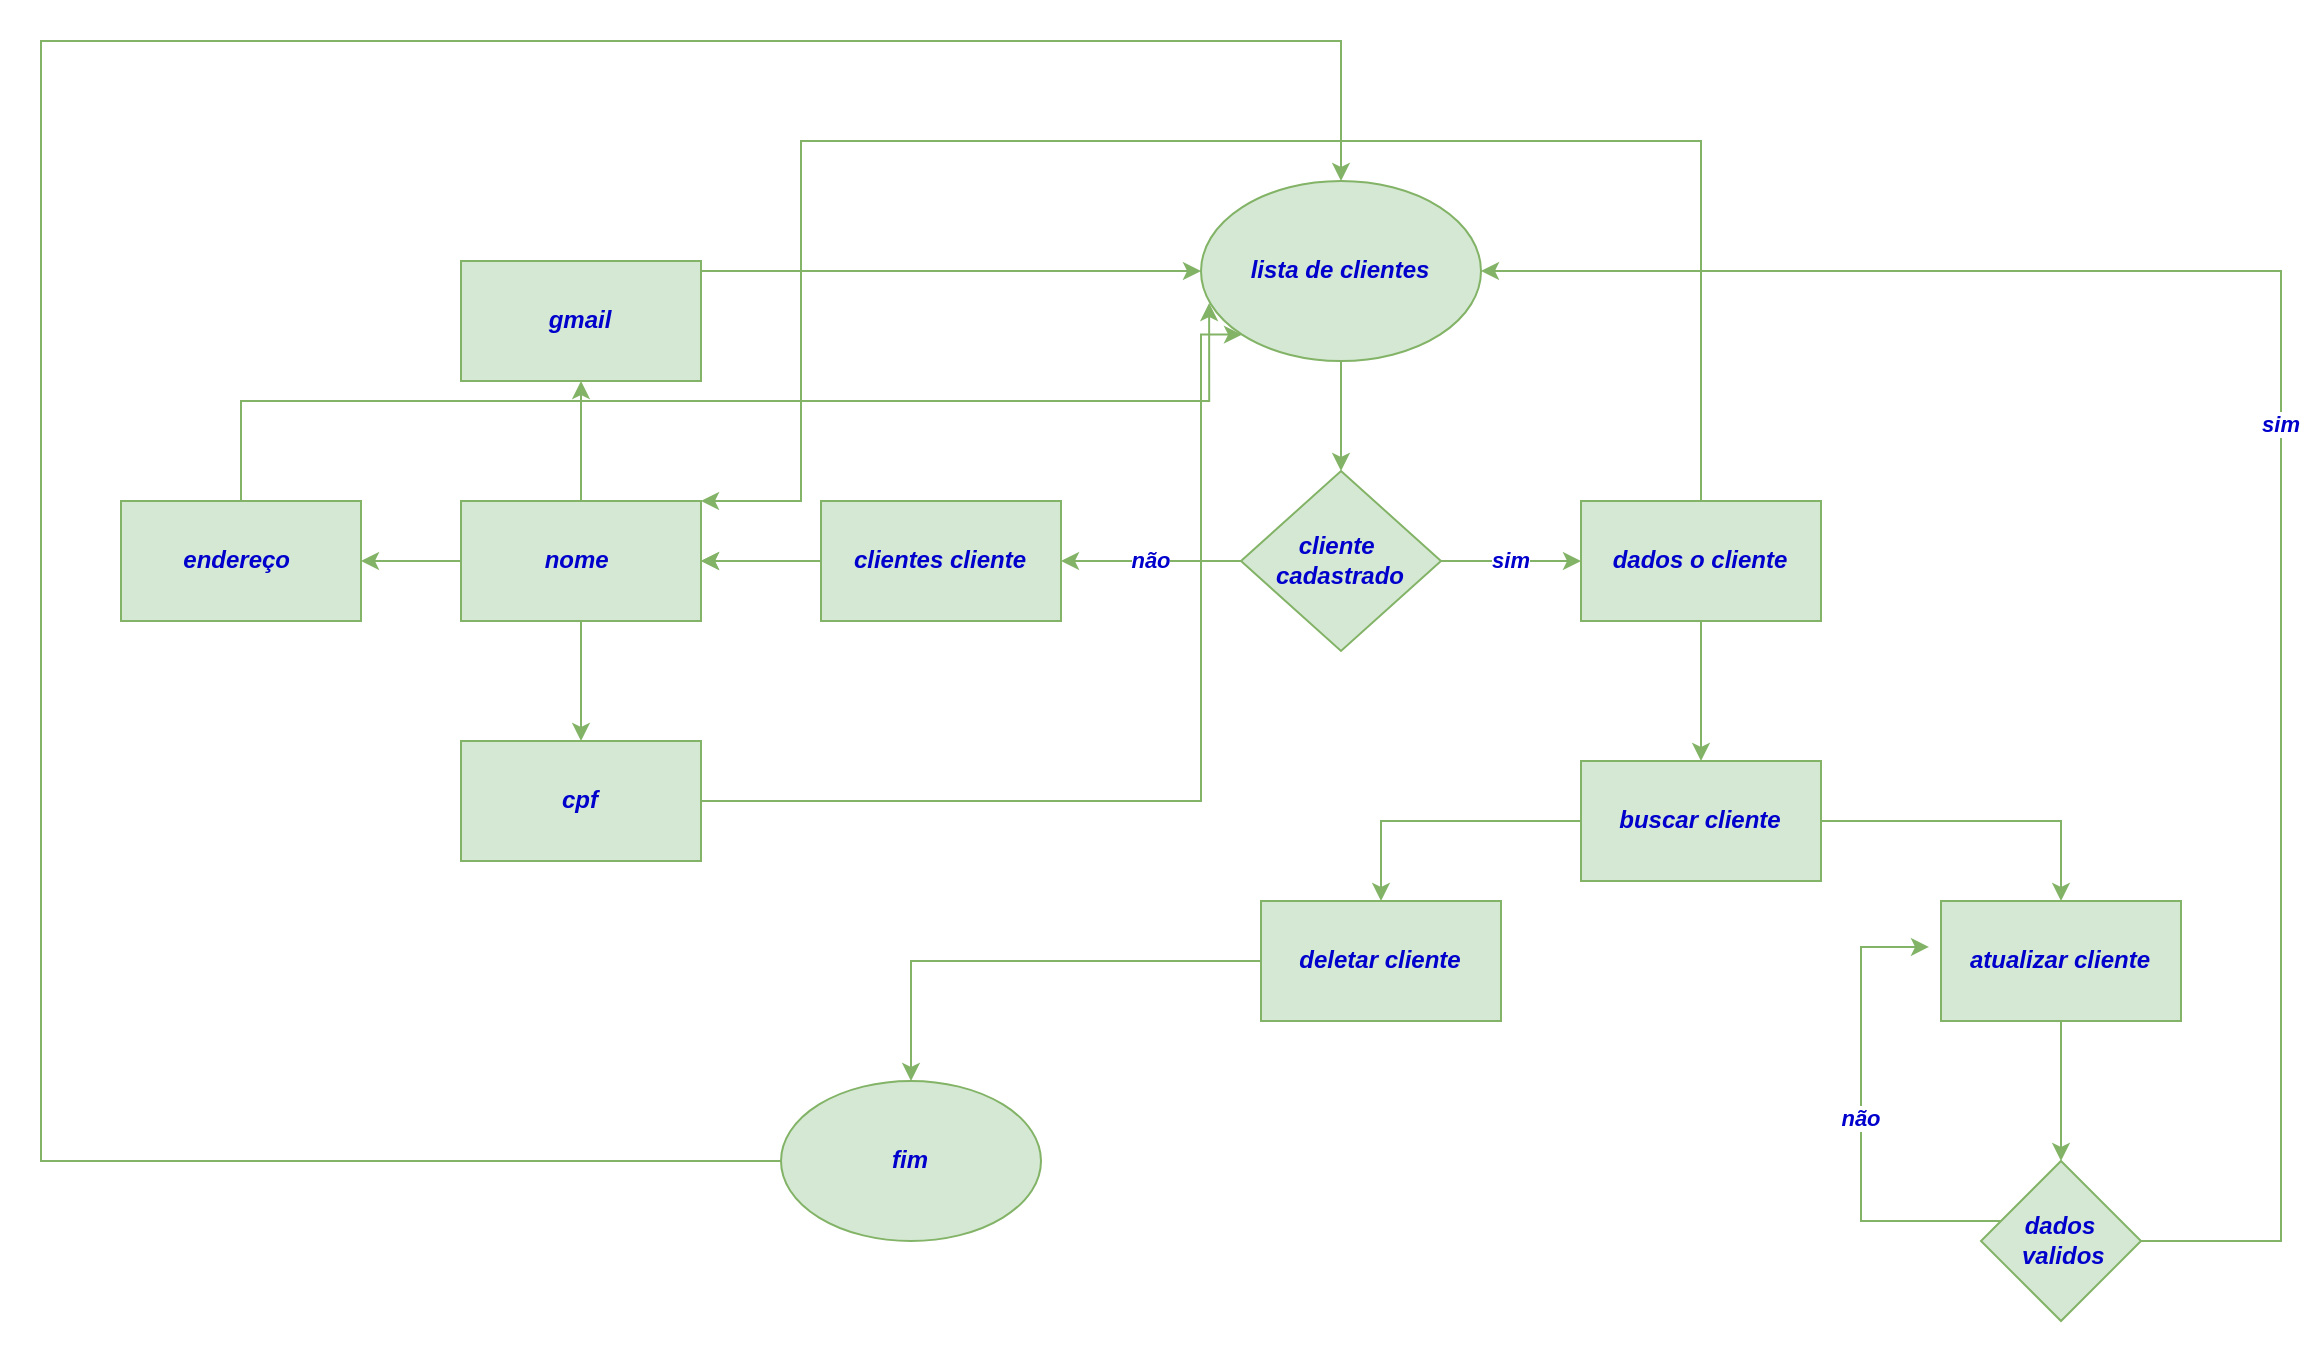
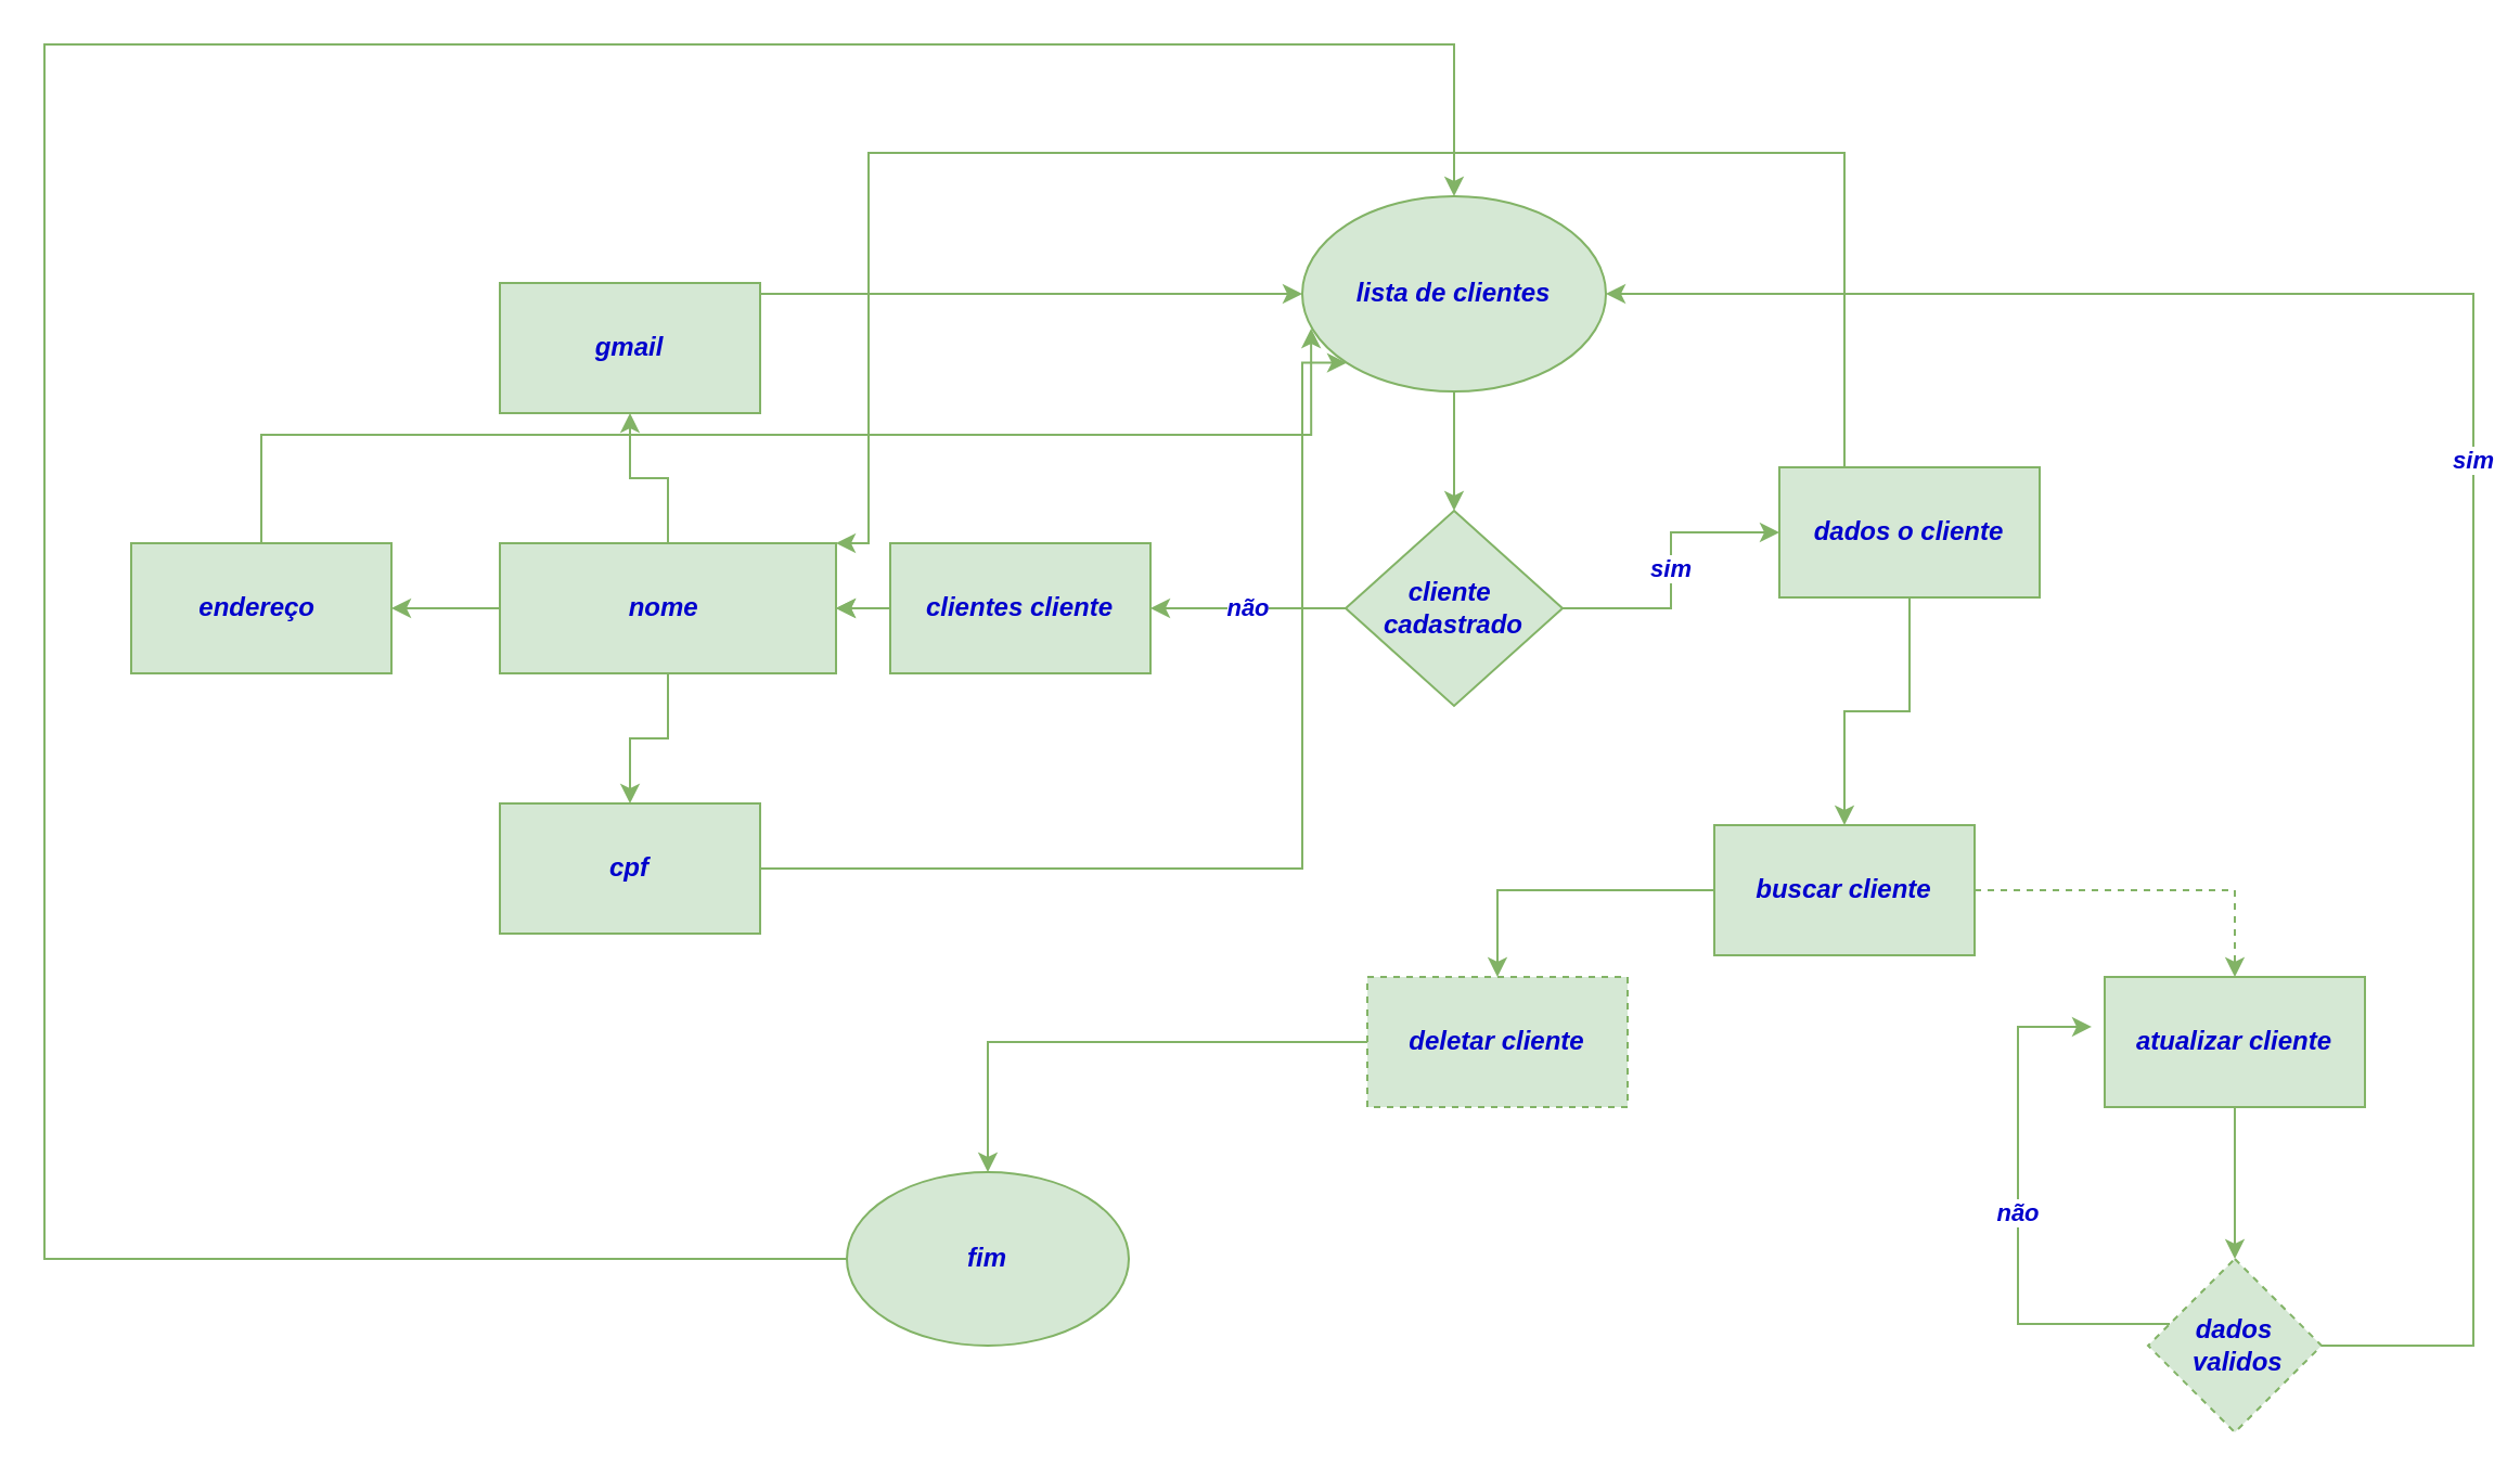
  <mxCell id="0" />
  <mxCell id="1" parent="0" />
  <mxCell id="2" value="" style="edgeStyle=orthogonalEdgeStyle;rounded=0;orthogonalLoop=1;jettySize=auto;html=1;fillColor=#d5e8d4;strokeColor=#82b366;fontStyle=3;horizontal=1;verticalAlign=middle;align=center;textShadow=0;fontColor=#0000CC;" edge="1" parent="1" source="3" target="15"><mxGeometry relative="1" as="geometry" /></mxCell>
  <mxCell id="3" value="lista de clientes" style="ellipse;whiteSpace=wrap;html=1;fillColor=#d5e8d4;strokeColor=#82b366;fontStyle=3;horizontal=1;verticalAlign=middle;align=center;textShadow=0;fontColor=#0000CC;" vertex="1" parent="1"><mxGeometry x="600" width="140" height="90" as="geometry" y="90" /></mxCell>
  <mxCell id="4" value="" style="edgeStyle=orthogonalEdgeStyle;rounded=0;orthogonalLoop=1;jettySize=auto;html=1;fillColor=#d5e8d4;strokeColor=#82b366;fontStyle=3;horizontal=1;verticalAlign=middle;align=center;textShadow=0;fontColor=#0000CC;" edge="1" parent="1" source="7" target="9"><mxGeometry relative="1" as="geometry" /></mxCell>
  <mxCell id="5" value="" style="edgeStyle=orthogonalEdgeStyle;rounded=0;orthogonalLoop=1;jettySize=auto;html=1;fillColor=#d5e8d4;strokeColor=#82b366;fontStyle=3;horizontal=1;verticalAlign=middle;align=center;textShadow=0;fontColor=#0000CC;" edge="1" parent="1" source="7" target="11"><mxGeometry relative="1" as="geometry" /></mxCell>
  <mxCell id="6" value="" style="edgeStyle=orthogonalEdgeStyle;rounded=0;orthogonalLoop=1;jettySize=auto;html=1;fillColor=#d5e8d4;strokeColor=#82b366;fontStyle=3;horizontal=1;verticalAlign=middle;align=center;textShadow=0;fontColor=#0000CC;" edge="1" parent="1" source="7" target="12"><mxGeometry relative="1" as="geometry" /></mxCell>
- <mxCell id="7" value="nome&amp;nbsp;" style="whiteSpace=wrap;html=1;fillColor=#d5e8d4;strokeColor=#82b366;fontStyle=3;horizontal=1;verticalAlign=middle;align=center;textShadow=0;fontColor=#0000CC;" vertex="1" parent="1"><mxGeometry x="230" y="250" width="120" height="60" as="geometry" /></mxCell>
+ <mxCell id="7" value="nome&amp;nbsp;" style="whiteSpace=wrap;html=1;fillColor=#d5e8d4;strokeColor=#82b366;fontStyle=3;horizontal=1;verticalAlign=middle;align=center;textShadow=0;fontColor=#0000CC;" vertex="1" parent="1"><mxGeometry x="230" y="250" width="155" height="60" as="geometry" /></mxCell>
  <mxCell id="8" style="edgeStyle=orthogonalEdgeStyle;rounded=0;orthogonalLoop=1;jettySize=auto;html=1;entryX=0;entryY=1;entryDx=0;entryDy=0;fillColor=#d5e8d4;strokeColor=#82b366;fontStyle=3;horizontal=1;verticalAlign=middle;align=center;textShadow=0;fontColor=#0000CC;" edge="1" parent="1" source="9" target="3"><mxGeometry relative="1" as="geometry"><Array as="points"><mxPoint x="600" y="400" /><mxPoint x="600" y="167" /></Array></mxGeometry></mxCell>
  <mxCell id="9" value="cpf" style="whiteSpace=wrap;html=1;fillColor=#d5e8d4;strokeColor=#82b366;fontStyle=3;horizontal=1;verticalAlign=middle;align=center;textShadow=0;fontColor=#0000CC;" vertex="1" parent="1"><mxGeometry x="230" y="370" width="120" height="60" as="geometry" /></mxCell>
  <mxCell id="10" style="edgeStyle=orthogonalEdgeStyle;rounded=0;orthogonalLoop=1;jettySize=auto;html=1;entryX=0;entryY=0.5;entryDx=0;entryDy=0;fillColor=#d5e8d4;strokeColor=#82b366;fontStyle=3;horizontal=1;verticalAlign=middle;align=center;textShadow=0;fontColor=#0000CC;" edge="1" parent="1" source="11" target="3"><mxGeometry relative="1" as="geometry"><Array as="points"><mxPoint x="420" y="135" /><mxPoint x="420" y="135" /></Array></mxGeometry></mxCell>
  <mxCell id="11" value="gmail" style="whiteSpace=wrap;html=1;fillColor=#d5e8d4;strokeColor=#82b366;fontStyle=3;horizontal=1;verticalAlign=middle;align=center;textShadow=0;fontColor=#0000CC;" vertex="1" parent="1"><mxGeometry x="230" y="130" width="120" height="60" as="geometry" /></mxCell>
  <mxCell id="12" value="endereço&amp;nbsp;" style="whiteSpace=wrap;html=1;fillColor=#d5e8d4;strokeColor=#82b366;fontStyle=3;horizontal=1;verticalAlign=middle;align=center;textShadow=0;fontColor=#0000CC;" vertex="1" parent="1"><mxGeometry x="60" y="250" width="120" height="60" as="geometry" /></mxCell>
  <mxCell id="13" value="não" style="edgeStyle=orthogonalEdgeStyle;rounded=0;orthogonalLoop=1;jettySize=auto;html=1;fillColor=#d5e8d4;strokeColor=#82b366;fontStyle=3;horizontal=1;verticalAlign=middle;align=center;textShadow=0;fontColor=#0000CC;" edge="1" parent="1" source="15" target="18"><mxGeometry relative="1" as="geometry" /></mxCell>
  <mxCell id="14" value="sim" style="edgeStyle=orthogonalEdgeStyle;rounded=0;orthogonalLoop=1;jettySize=auto;html=1;fillColor=#d5e8d4;strokeColor=#82b366;fontStyle=3;horizontal=1;verticalAlign=middle;align=center;textShadow=0;fontColor=#0000CC;" edge="1" parent="1" source="15" target="21"><mxGeometry relative="1" as="geometry" /></mxCell>
  <mxCell id="15" value="cliente&amp;nbsp;&lt;div&gt;cadastrado&lt;/div&gt;" style="rhombus;whiteSpace=wrap;html=1;fillColor=#d5e8d4;strokeColor=#82b366;fontStyle=3;horizontal=1;verticalAlign=middle;align=center;textShadow=0;fontColor=#0000CC;" vertex="1" parent="1"><mxGeometry x="620" y="235" width="100" height="90" as="geometry" /></mxCell>
  <mxCell id="16" value="" style="edgeStyle=orthogonalEdgeStyle;rounded=0;orthogonalLoop=1;jettySize=auto;html=1;fillColor=#d5e8d4;strokeColor=#82b366;fontStyle=3;horizontal=1;verticalAlign=middle;align=center;textShadow=0;fontColor=#0000CC;" edge="1" parent="1" source="18" target="7"><mxGeometry relative="1" as="geometry" /></mxCell>
  <mxCell id="17" value="" style="edgeStyle=orthogonalEdgeStyle;rounded=0;orthogonalLoop=1;jettySize=auto;html=1;fillColor=#d5e8d4;strokeColor=#82b366;fontStyle=3;horizontal=1;verticalAlign=middle;align=center;textShadow=0;fontColor=#0000CC;" edge="1" parent="1" source="18" target="7"><mxGeometry relative="1" as="geometry" /></mxCell>
  <mxCell id="18" value="clientes cliente" style="whiteSpace=wrap;html=1;fillColor=#d5e8d4;strokeColor=#82b366;fontStyle=3;horizontal=1;verticalAlign=middle;align=center;textShadow=0;fontColor=#0000CC;" vertex="1" parent="1"><mxGeometry x="410" y="250" width="120" height="60" as="geometry" /></mxCell>
  <mxCell id="19" value="" style="edgeStyle=orthogonalEdgeStyle;rounded=0;orthogonalLoop=1;jettySize=auto;html=1;fillColor=#d5e8d4;strokeColor=#82b366;fontStyle=3;horizontal=1;verticalAlign=middle;align=center;textShadow=0;fontColor=#0000CC;" edge="1" parent="1" source="21" target="24"><mxGeometry relative="1" as="geometry" /></mxCell>
  <mxCell id="20" style="edgeStyle=orthogonalEdgeStyle;rounded=0;orthogonalLoop=1;jettySize=auto;html=1;entryX=1;entryY=0;entryDx=0;entryDy=0;fillColor=#d5e8d4;strokeColor=#82b366;fontStyle=3;horizontal=1;verticalAlign=middle;align=center;textShadow=0;fontColor=#0000CC;" edge="1" parent="1" source="21" target="7"><mxGeometry relative="1" as="geometry"><Array as="points"><mxPoint x="850" y="70" /><mxPoint x="400" y="70" /><mxPoint x="400" y="250" /></Array></mxGeometry></mxCell>
- <mxCell id="21" value="dados o cliente" style="whiteSpace=wrap;html=1;fillColor=#d5e8d4;strokeColor=#82b366;fontStyle=3;horizontal=1;verticalAlign=middle;align=center;textShadow=0;fontColor=#0000CC;" vertex="1" parent="1"><mxGeometry x="790" y="250" width="120" height="60" as="geometry" /></mxCell>
+ <mxCell id="21" value="dados o cliente" style="whiteSpace=wrap;html=1;fillColor=#d5e8d4;strokeColor=#82b366;fontStyle=3;horizontal=1;verticalAlign=middle;align=center;textShadow=0;fontColor=#0000CC;" vertex="1" parent="1"><mxGeometry x="820" y="215" width="120" height="60" as="geometry" /></mxCell>
  <mxCell id="22" value="" style="edgeStyle=orthogonalEdgeStyle;rounded=0;orthogonalLoop=1;jettySize=auto;html=1;fillColor=#d5e8d4;strokeColor=#82b366;fontStyle=3;horizontal=1;verticalAlign=middle;align=center;textShadow=0;fontColor=#0000CC;" edge="1" parent="1" source="24" target="26"><mxGeometry relative="1" as="geometry" /></mxCell>
- <mxCell id="23" value="" style="edgeStyle=orthogonalEdgeStyle;rounded=0;orthogonalLoop=1;jettySize=auto;html=1;fillColor=#d5e8d4;strokeColor=#82b366;fontStyle=3;horizontal=1;verticalAlign=middle;align=center;textShadow=0;fontColor=#0000CC;" edge="1" parent="1" source="24" target="28"><mxGeometry relative="1" as="geometry" /></mxCell>
+ <mxCell id="23" value="" style="edgeStyle=orthogonalEdgeStyle;rounded=0;orthogonalLoop=1;jettySize=auto;html=1;fillColor=#d5e8d4;strokeColor=#82b366;fontStyle=3;horizontal=1;verticalAlign=middle;align=center;textShadow=0;fontColor=#0000CC;dashed=1;" edge="1" parent="1" source="24" target="28"><mxGeometry relative="1" as="geometry" /></mxCell>
  <mxCell id="24" value="buscar cliente" style="whiteSpace=wrap;html=1;fillColor=#d5e8d4;strokeColor=#82b366;fontStyle=3;horizontal=1;verticalAlign=middle;align=center;textShadow=0;fontColor=#0000CC;" vertex="1" parent="1"><mxGeometry x="790" y="380" width="120" height="60" as="geometry" /></mxCell>
  <mxCell id="25" value="" style="edgeStyle=orthogonalEdgeStyle;rounded=0;orthogonalLoop=1;jettySize=auto;html=1;fillColor=#d5e8d4;strokeColor=#82b366;fontStyle=3;horizontal=1;verticalAlign=middle;align=center;textShadow=0;fontColor=#0000CC;" edge="1" parent="1" source="26" target="30"><mxGeometry relative="1" as="geometry" /></mxCell>
- <mxCell id="26" value="deletar cliente" style="whiteSpace=wrap;html=1;fillColor=#d5e8d4;strokeColor=#82b366;fontStyle=3;horizontal=1;verticalAlign=middle;align=center;textShadow=0;fontColor=#0000CC;" vertex="1" parent="1"><mxGeometry x="630" y="450" width="120" height="60" as="geometry" /></mxCell>
+ <mxCell id="26" value="deletar cliente" style="whiteSpace=wrap;html=1;fillColor=#d5e8d4;strokeColor=#82b366;fontStyle=3;horizontal=1;verticalAlign=middle;align=center;textShadow=0;fontColor=#0000CC;dashed=1;" vertex="1" parent="1"><mxGeometry x="630" y="450" width="120" height="60" as="geometry" /></mxCell>
  <mxCell id="27" value="" style="edgeStyle=orthogonalEdgeStyle;rounded=0;orthogonalLoop=1;jettySize=auto;html=1;fillColor=#d5e8d4;strokeColor=#82b366;fontStyle=3;horizontal=1;verticalAlign=middle;align=center;textShadow=0;fontColor=#0000CC;" edge="1" parent="1" source="28" target="32"><mxGeometry relative="1" as="geometry" /></mxCell>
  <mxCell id="28" value="atualizar cliente" style="whiteSpace=wrap;html=1;fillColor=#d5e8d4;strokeColor=#82b366;fontStyle=3;horizontal=1;verticalAlign=middle;align=center;textShadow=0;fontColor=#0000CC;" vertex="1" parent="1"><mxGeometry x="970" y="450" width="120" height="60" as="geometry" /></mxCell>
  <mxCell id="29" style="edgeStyle=orthogonalEdgeStyle;rounded=0;orthogonalLoop=1;jettySize=auto;html=1;entryX=0.5;entryY=0;entryDx=0;entryDy=0;fillColor=#d5e8d4;strokeColor=#82b366;fontStyle=3;horizontal=1;verticalAlign=middle;align=center;textShadow=0;fontColor=#0000CC;" edge="1" parent="1" source="30" target="3"><mxGeometry relative="1" as="geometry"><Array as="points"><mxPoint x="20" y="580" /><mxPoint x="20" y="20" /><mxPoint x="670" y="20" /></Array></mxGeometry></mxCell>
  <mxCell id="30" value="fim" style="ellipse;whiteSpace=wrap;html=1;fillColor=#d5e8d4;strokeColor=#82b366;fontStyle=3;horizontal=1;verticalAlign=middle;align=center;textShadow=0;fontColor=#0000CC;" vertex="1" parent="1"><mxGeometry x="390" y="540" width="130" height="80" as="geometry" /></mxCell>
  <mxCell id="31" value="sim" style="edgeStyle=orthogonalEdgeStyle;rounded=0;orthogonalLoop=1;jettySize=auto;html=1;entryX=1;entryY=0.5;entryDx=0;entryDy=0;fillColor=#d5e8d4;strokeColor=#82b366;fontStyle=3;horizontal=1;verticalAlign=middle;align=center;textShadow=0;fontColor=#0000CC;" edge="1" parent="1" source="32" target="3"><mxGeometry relative="1" as="geometry"><Array as="points"><mxPoint x="1140" y="620" /><mxPoint x="1140" y="135" /></Array></mxGeometry></mxCell>
- <mxCell id="32" value="dados&lt;div&gt;&amp;nbsp;validos&lt;/div&gt;" style="rhombus;whiteSpace=wrap;html=1;fillColor=#d5e8d4;strokeColor=#82b366;fontStyle=3;horizontal=1;verticalAlign=middle;align=center;textShadow=0;fontColor=#0000CC;" vertex="1" parent="1"><mxGeometry x="990" y="580" width="80" height="80" as="geometry" /></mxCell>
+ <mxCell id="32" value="dados&lt;div&gt;&amp;nbsp;validos&lt;/div&gt;" style="rhombus;whiteSpace=wrap;html=1;fillColor=#d5e8d4;strokeColor=#82b366;fontStyle=3;horizontal=1;verticalAlign=middle;align=center;textShadow=0;fontColor=#0000CC;dashed=1;" vertex="1" parent="1"><mxGeometry x="990" y="580" width="80" height="80" as="geometry" /></mxCell>
  <mxCell id="33" value="não" style="edgeStyle=orthogonalEdgeStyle;rounded=0;orthogonalLoop=1;jettySize=auto;html=1;entryX=-0.05;entryY=0.383;entryDx=0;entryDy=0;entryPerimeter=0;fillColor=#d5e8d4;strokeColor=#82b366;fontStyle=3;horizontal=1;verticalAlign=middle;align=center;textShadow=0;fontColor=#0000CC;" edge="1" parent="1" source="32" target="28"><mxGeometry relative="1" as="geometry"><Array as="points"><mxPoint x="930" y="610" /><mxPoint x="930" y="473" /></Array></mxGeometry></mxCell>
  <mxCell id="34" style="edgeStyle=orthogonalEdgeStyle;rounded=0;orthogonalLoop=1;jettySize=auto;html=1;entryX=0.029;entryY=0.678;entryDx=0;entryDy=0;entryPerimeter=0;fillColor=#d5e8d4;strokeColor=#82b366;fontStyle=3;horizontal=1;verticalAlign=middle;align=center;textShadow=0;fontColor=#0000CC;" edge="1" parent="1" source="12" target="3"><mxGeometry relative="1" as="geometry"><Array as="points"><mxPoint x="120" y="200" /><mxPoint x="604" y="200" /></Array></mxGeometry></mxCell>
